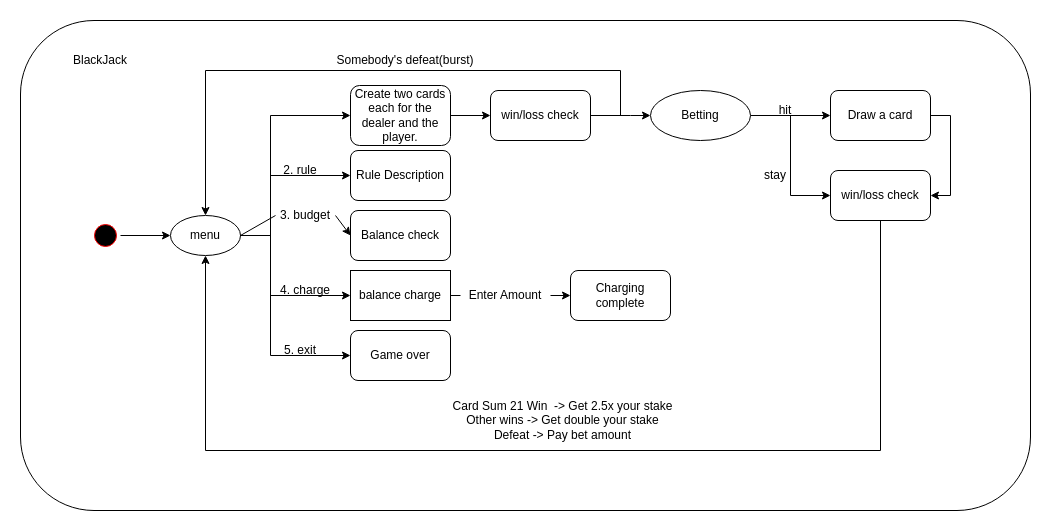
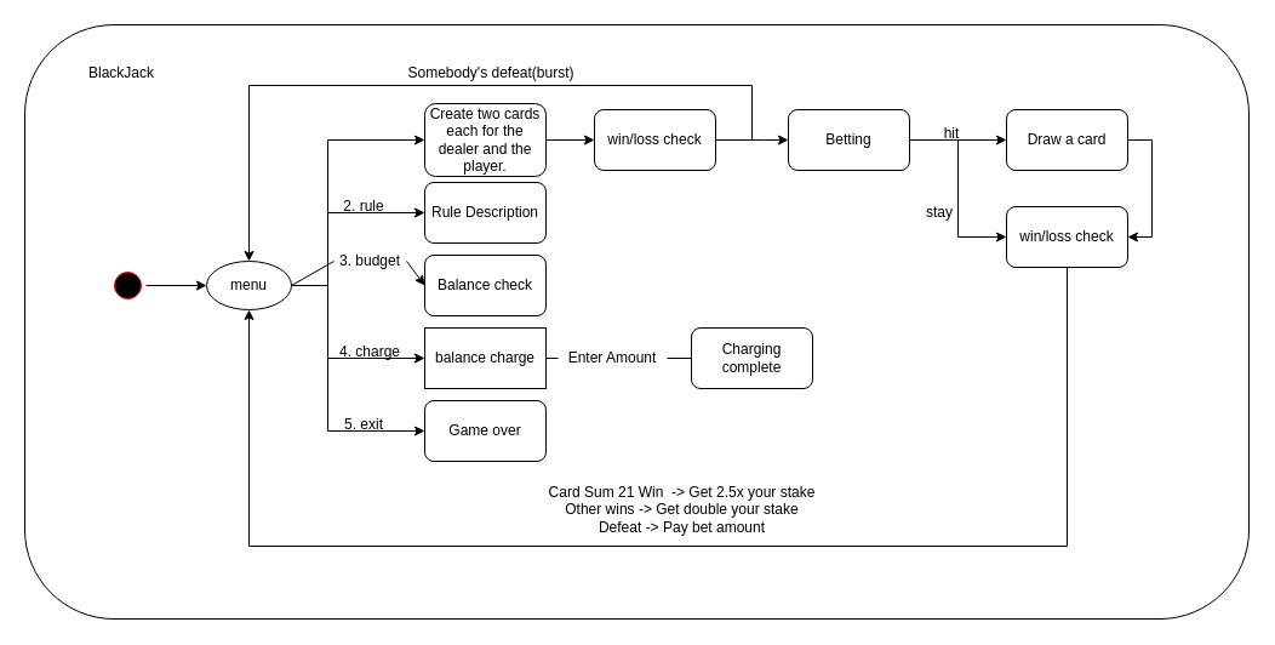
  <mxCell id="0" />
  <mxCell id="1" parent="0" />
  <mxCell id="2" value="&lt;span style=&quot;color: rgba(0, 0, 0, 0); font-family: monospace; font-size: 0px; text-align: start;&quot;&gt;%3CmxGraphModel%3E%3Croot%3E%3CmxCell%20id%3D%220%22%2F%3E%3CmxCell%20id%3D%221%22%20parent%3D%220%22%2F%3E%3CmxCell%20id%3D%222%22%20value%3D%22%EC%B9%B4%EB%93%9C%20%EB%BD%91%EA%B8%B0%22%20style%3D%22rounded%3D1%3BwhiteSpace%3Dwrap%3Bhtml%3D1%3BstrokeWidth%3D1%3B%22%20vertex%3D%221%22%20parent%3D%221%22%3E%3CmxGeometry%20x%3D%22900%22%20y%3D%22120%22%20width%3D%22100%22%20height%3D%2250%22%20as%3D%22geometry%22%2F%3E%3C%2FmxCell%3E%3C%2Froot%3E%3C%2FmxGraphModel%3E&lt;/span&gt;" style="rounded=1;whiteSpace=wrap;html=1;" parent="1" vertex="1"><mxGeometry x="20" y="20" width="1010" height="490" as="geometry" /></mxCell>
  <mxCell id="3" value="BlackJack" style="text;html=1;strokeColor=none;fillColor=none;align=center;verticalAlign=middle;whiteSpace=wrap;rounded=0;strokeWidth=1;" parent="1" vertex="1"><mxGeometry x="70" y="45" width="60" height="30" as="geometry" /></mxCell>
  <mxCell id="4" value="" style="ellipse;shape=startState;fillColor=#000000;strokeColor=#ff0000;" parent="1" vertex="1"><mxGeometry x="90" y="220" width="30" height="30" as="geometry" /></mxCell>
  <mxCell id="5" value="" style="endArrow=classic;html=1;rounded=0;exitX=1;exitY=0.5;exitDx=0;exitDy=0;" parent="1" source="4" target="6" edge="1"><mxGeometry width="50" height="50" relative="1" as="geometry"><mxPoint x="490" y="390" as="sourcePoint" /><mxPoint x="540" y="340" as="targetPoint" /></mxGeometry></mxCell>
  <mxCell id="6" value="menu" style="ellipse;whiteSpace=wrap;html=1;strokeWidth=1;" parent="1" vertex="1"><mxGeometry x="170" y="215" width="70" height="40" as="geometry" /></mxCell>
  <mxCell id="7" value="Create two cards each for the dealer and the player." style="rounded=1;whiteSpace=wrap;html=1;strokeWidth=1;" parent="1" vertex="1"><mxGeometry x="350" y="85" width="100" height="60" as="geometry" /></mxCell>
  <mxCell id="8" value="Rule Description" style="rounded=1;whiteSpace=wrap;html=1;strokeWidth=1;" parent="1" vertex="1"><mxGeometry x="350" y="150" width="100" height="50" as="geometry" /></mxCell>
  <mxCell id="9" value="Balance check" style="rounded=1;whiteSpace=wrap;html=1;strokeWidth=1;" parent="1" vertex="1"><mxGeometry x="350" y="210" width="100" height="50" as="geometry" /></mxCell>
  <mxCell id="10" value="balance charge" style="whiteSpace=wrap;html=1;strokeWidth=1;rounded=0;" parent="1" vertex="1"><mxGeometry x="350" y="270" width="100" height="50" as="geometry" /></mxCell>
  <mxCell id="11" value="Game over" style="rounded=1;whiteSpace=wrap;html=1;strokeWidth=1;" parent="1" vertex="1"><mxGeometry x="350" y="330" width="100" height="50" as="geometry" /></mxCell>
  <mxCell id="12" value="" style="endArrow=classic;html=1;rounded=0;exitX=1;exitY=0.5;exitDx=0;exitDy=0;entryX=0;entryY=0.5;entryDx=0;entryDy=0;" parent="1" source="6" target="7" edge="1"><mxGeometry width="50" height="50" relative="1" as="geometry"><mxPoint x="130" y="250" as="sourcePoint" /><mxPoint x="180" y="250" as="targetPoint" /><Array as="points"><mxPoint x="270" y="235" /><mxPoint x="270" y="115" /></Array></mxGeometry></mxCell>
  <mxCell id="13" value="" style="endArrow=classic;html=1;rounded=0;exitX=1;exitY=0.5;exitDx=0;exitDy=0;entryX=0;entryY=0.5;entryDx=0;entryDy=0;startArrow=none;" parent="1" target="8" edge="1"><mxGeometry width="50" height="50" relative="1" as="geometry"><mxPoint x="320" y="175" as="sourcePoint" /><mxPoint x="190" y="260" as="targetPoint" /><Array as="points"><mxPoint x="270" y="175" /></Array></mxGeometry></mxCell>
  <mxCell id="14" value="" style="endArrow=classic;html=1;rounded=0;exitX=1;exitY=0.5;exitDx=0;exitDy=0;entryX=0;entryY=0.5;entryDx=0;entryDy=0;startArrow=none;" parent="1" source="18" target="9" edge="1"><mxGeometry width="50" height="50" relative="1" as="geometry"><mxPoint x="150" y="270" as="sourcePoint" /><mxPoint x="200" y="270" as="targetPoint" /></mxGeometry></mxCell>
  <mxCell id="15" value="" style="endArrow=classic;html=1;rounded=0;exitX=1;exitY=0.5;exitDx=0;exitDy=0;entryX=0;entryY=0.5;entryDx=0;entryDy=0;" parent="1" source="6" target="10" edge="1"><mxGeometry width="50" height="50" relative="1" as="geometry"><mxPoint x="160" y="280" as="sourcePoint" /><mxPoint x="210" y="280" as="targetPoint" /><Array as="points"><mxPoint x="270" y="235" /><mxPoint x="270" y="295" /></Array></mxGeometry></mxCell>
  <mxCell id="16" value="" style="endArrow=classic;html=1;rounded=0;exitX=1;exitY=0.5;exitDx=0;exitDy=0;entryX=0;entryY=0.5;entryDx=0;entryDy=0;" parent="1" source="6" target="11" edge="1"><mxGeometry width="50" height="50" relative="1" as="geometry"><mxPoint x="170" y="290" as="sourcePoint" /><mxPoint x="220" y="290" as="targetPoint" /><Array as="points"><mxPoint x="270" y="235" /><mxPoint x="270" y="355" /></Array></mxGeometry></mxCell>
  <mxCell id="17" value="4. charge" style="text;html=1;strokeColor=none;fillColor=none;align=center;verticalAlign=middle;whiteSpace=wrap;rounded=0;strokeWidth=1;" parent="1" vertex="1"><mxGeometry x="270" y="280" width="70" height="20" as="geometry" /></mxCell>
  <mxCell id="18" value="3. budget" style="text;html=1;strokeColor=none;fillColor=none;align=center;verticalAlign=middle;whiteSpace=wrap;rounded=0;strokeWidth=1;" parent="1" vertex="1"><mxGeometry x="275" y="205" width="60" height="20" as="geometry" /></mxCell>
  <mxCell id="19" value="" style="endArrow=none;html=1;rounded=0;exitX=1;exitY=0.5;exitDx=0;exitDy=0;entryX=0;entryY=0.5;entryDx=0;entryDy=0;" parent="1" source="6" target="18" edge="1"><mxGeometry width="50" height="50" relative="1" as="geometry"><mxPoint x="240" y="235" as="sourcePoint" /><mxPoint x="350" y="235" as="targetPoint" /></mxGeometry></mxCell>
  <mxCell id="20" value="" style="endArrow=none;html=1;rounded=0;exitX=1;exitY=0.5;exitDx=0;exitDy=0;entryX=0;entryY=0.5;entryDx=0;entryDy=0;" parent="1" source="6" edge="1"><mxGeometry width="50" height="50" relative="1" as="geometry"><mxPoint x="240" y="235" as="sourcePoint" /><mxPoint x="270" y="175" as="targetPoint" /><Array as="points"><mxPoint x="270" y="235" /></Array></mxGeometry></mxCell>
  <mxCell id="21" value="2. rule" style="text;html=1;strokeColor=none;fillColor=none;align=center;verticalAlign=middle;whiteSpace=wrap;rounded=0;strokeWidth=1;" parent="1" vertex="1"><mxGeometry x="275" y="160" width="50" height="20" as="geometry" /></mxCell>
  <mxCell id="22" value="5. exit" style="text;html=1;strokeColor=none;fillColor=none;align=center;verticalAlign=middle;whiteSpace=wrap;rounded=0;strokeWidth=1;" parent="1" vertex="1"><mxGeometry x="275" y="340" width="50" height="20" as="geometry" /></mxCell>
  <mxCell id="23" value="Charging complete" style="rounded=1;whiteSpace=wrap;html=1;strokeWidth=1;" parent="1" vertex="1"><mxGeometry x="570" y="270" width="100" height="50" as="geometry" /></mxCell>
- <mxCell id="24" value="" style="endArrow=classic;html=1;rounded=0;exitX=1;exitY=0.5;exitDx=0;exitDy=0;entryX=0;entryY=0.5;entryDx=0;entryDy=0;startArrow=none;" parent="1" source="25" target="23" edge="1"><mxGeometry width="50" height="50" relative="1" as="geometry"><mxPoint x="320" y="380" as="sourcePoint" /><mxPoint x="370" y="330" as="targetPoint" /></mxGeometry></mxCell>
+ <mxCell id="24" value="" style="endArrow=none;html=1;rounded=0;exitX=1;exitY=0.5;exitDx=0;exitDy=0;entryX=0;entryY=0.5;entryDx=0;entryDy=0;startArrow=none;" parent="1" source="25" target="23" edge="1"><mxGeometry width="50" height="50" relative="1" as="geometry"><mxPoint x="320" y="380" as="sourcePoint" /><mxPoint x="370" y="330" as="targetPoint" /></mxGeometry></mxCell>
  <mxCell id="25" value="Enter Amount" style="text;html=1;strokeColor=none;fillColor=none;align=center;verticalAlign=middle;whiteSpace=wrap;rounded=0;strokeWidth=1;" parent="1" vertex="1"><mxGeometry x="460" y="285" width="90" height="20" as="geometry" /></mxCell>
  <mxCell id="26" value="" style="endArrow=none;html=1;rounded=0;exitX=1;exitY=0.5;exitDx=0;exitDy=0;entryX=0;entryY=0.5;entryDx=0;entryDy=0;" parent="1" source="10" target="25" edge="1"><mxGeometry width="50" height="50" relative="1" as="geometry"><mxPoint x="450" y="295" as="sourcePoint" /><mxPoint x="570" y="295" as="targetPoint" /></mxGeometry></mxCell>
  <mxCell id="27" style="edgeStyle=orthogonalEdgeStyle;rounded=0;orthogonalLoop=1;jettySize=auto;html=1;exitX=1;exitY=0.5;exitDx=0;exitDy=0;" parent="1" source="29" target="36" edge="1"><mxGeometry relative="1" as="geometry" /></mxCell>
  <mxCell id="28" style="edgeStyle=orthogonalEdgeStyle;rounded=0;orthogonalLoop=1;jettySize=auto;html=1;exitX=1;exitY=0.5;exitDx=0;exitDy=0;entryX=0;entryY=0.5;entryDx=0;entryDy=0;" parent="1" source="29" target="39" edge="1"><mxGeometry relative="1" as="geometry" /></mxCell>
- <mxCell id="29" value="Betting" style="ellipse;whiteSpace=wrap;html=1;strokeWidth=1;" parent="1" vertex="1"><mxGeometry x="650" y="90" width="100" height="50" as="geometry" /></mxCell>
+ <mxCell id="29" value="Betting" style="rounded=1;whiteSpace=wrap;html=1;strokeWidth=1;" parent="1" vertex="1"><mxGeometry x="650" y="90" width="100" height="50" as="geometry" /></mxCell>
  <mxCell id="30" style="edgeStyle=orthogonalEdgeStyle;rounded=0;orthogonalLoop=1;jettySize=auto;html=1;exitX=1;exitY=0.5;exitDx=0;exitDy=0;" parent="1" source="31" target="6" edge="1"><mxGeometry relative="1" as="geometry"><Array as="points"><mxPoint x="620" y="115" /><mxPoint x="620" y="70" /><mxPoint x="205" y="70" /></Array></mxGeometry></mxCell>
  <mxCell id="31" value="win/loss check" style="rounded=1;whiteSpace=wrap;html=1;strokeWidth=1;" parent="1" vertex="1"><mxGeometry x="490" y="90" width="100" height="50" as="geometry" /></mxCell>
  <mxCell id="32" value="" style="endArrow=classic;html=1;rounded=0;exitX=1;exitY=0.5;exitDx=0;exitDy=0;entryX=0;entryY=0.5;entryDx=0;entryDy=0;" parent="1" source="7" target="31" edge="1"><mxGeometry width="50" height="50" relative="1" as="geometry"><mxPoint x="470" y="420" as="sourcePoint" /><mxPoint x="520" y="370" as="targetPoint" /></mxGeometry></mxCell>
  <mxCell id="33" value="" style="endArrow=classic;html=1;rounded=0;exitX=1;exitY=0.5;exitDx=0;exitDy=0;entryX=0;entryY=0.5;entryDx=0;entryDy=0;" parent="1" source="31" target="29" edge="1"><mxGeometry width="50" height="50" relative="1" as="geometry"><mxPoint x="500" y="420" as="sourcePoint" /><mxPoint x="550" y="370" as="targetPoint" /><Array as="points"><mxPoint x="630" y="115" /></Array></mxGeometry></mxCell>
  <mxCell id="34" value="Somebody's defeat(burst)" style="text;html=1;strokeColor=none;fillColor=none;align=center;verticalAlign=middle;whiteSpace=wrap;rounded=0;strokeWidth=1;" parent="1" vertex="1"><mxGeometry x="310" y="50" width="190" height="20" as="geometry" /></mxCell>
  <mxCell id="35" style="edgeStyle=orthogonalEdgeStyle;rounded=0;orthogonalLoop=1;jettySize=auto;html=1;exitX=1;exitY=0.5;exitDx=0;exitDy=0;entryX=1;entryY=0.5;entryDx=0;entryDy=0;" parent="1" source="36" target="39" edge="1"><mxGeometry relative="1" as="geometry" /></mxCell>
  <mxCell id="36" value="Draw a card" style="rounded=1;whiteSpace=wrap;html=1;strokeWidth=1;" parent="1" vertex="1"><mxGeometry x="830" y="90" width="100" height="50" as="geometry" /></mxCell>
  <mxCell id="37" value="hit" style="text;html=1;strokeColor=none;fillColor=none;align=center;verticalAlign=middle;whiteSpace=wrap;rounded=0;strokeWidth=1;" parent="1" vertex="1"><mxGeometry x="760" y="100" width="50" height="20" as="geometry" /></mxCell>
  <mxCell id="38" style="edgeStyle=orthogonalEdgeStyle;rounded=0;orthogonalLoop=1;jettySize=auto;html=1;exitX=0.5;exitY=1;exitDx=0;exitDy=0;entryX=0.5;entryY=1;entryDx=0;entryDy=0;" parent="1" source="39" target="6" edge="1"><mxGeometry relative="1" as="geometry"><Array as="points"><mxPoint x="880" y="450" /><mxPoint x="205" y="450" /></Array></mxGeometry></mxCell>
  <mxCell id="39" value="win/loss check" style="rounded=1;whiteSpace=wrap;html=1;strokeWidth=1;" parent="1" vertex="1"><mxGeometry x="830" y="170" width="100" height="50" as="geometry" /></mxCell>
  <mxCell id="40" value="stay" style="text;html=1;strokeColor=none;fillColor=none;align=center;verticalAlign=middle;whiteSpace=wrap;rounded=0;strokeWidth=1;" parent="1" vertex="1"><mxGeometry x="750" y="165" width="50" height="20" as="geometry" /></mxCell>
  <mxCell id="41" value="Card Sum 21 Win&amp;nbsp; -&amp;gt;&amp;nbsp;Get 2.5x your stake&lt;br&gt;Other wins -&amp;gt;&amp;nbsp;Get double your stake&lt;br&gt;Defeat&amp;nbsp;-&amp;gt; Pay bet amount" style="text;html=1;strokeColor=none;fillColor=none;align=center;verticalAlign=middle;whiteSpace=wrap;rounded=0;strokeWidth=1;" parent="1" vertex="1"><mxGeometry x="390" y="390" width="345" height="60" as="geometry" /></mxCell>
